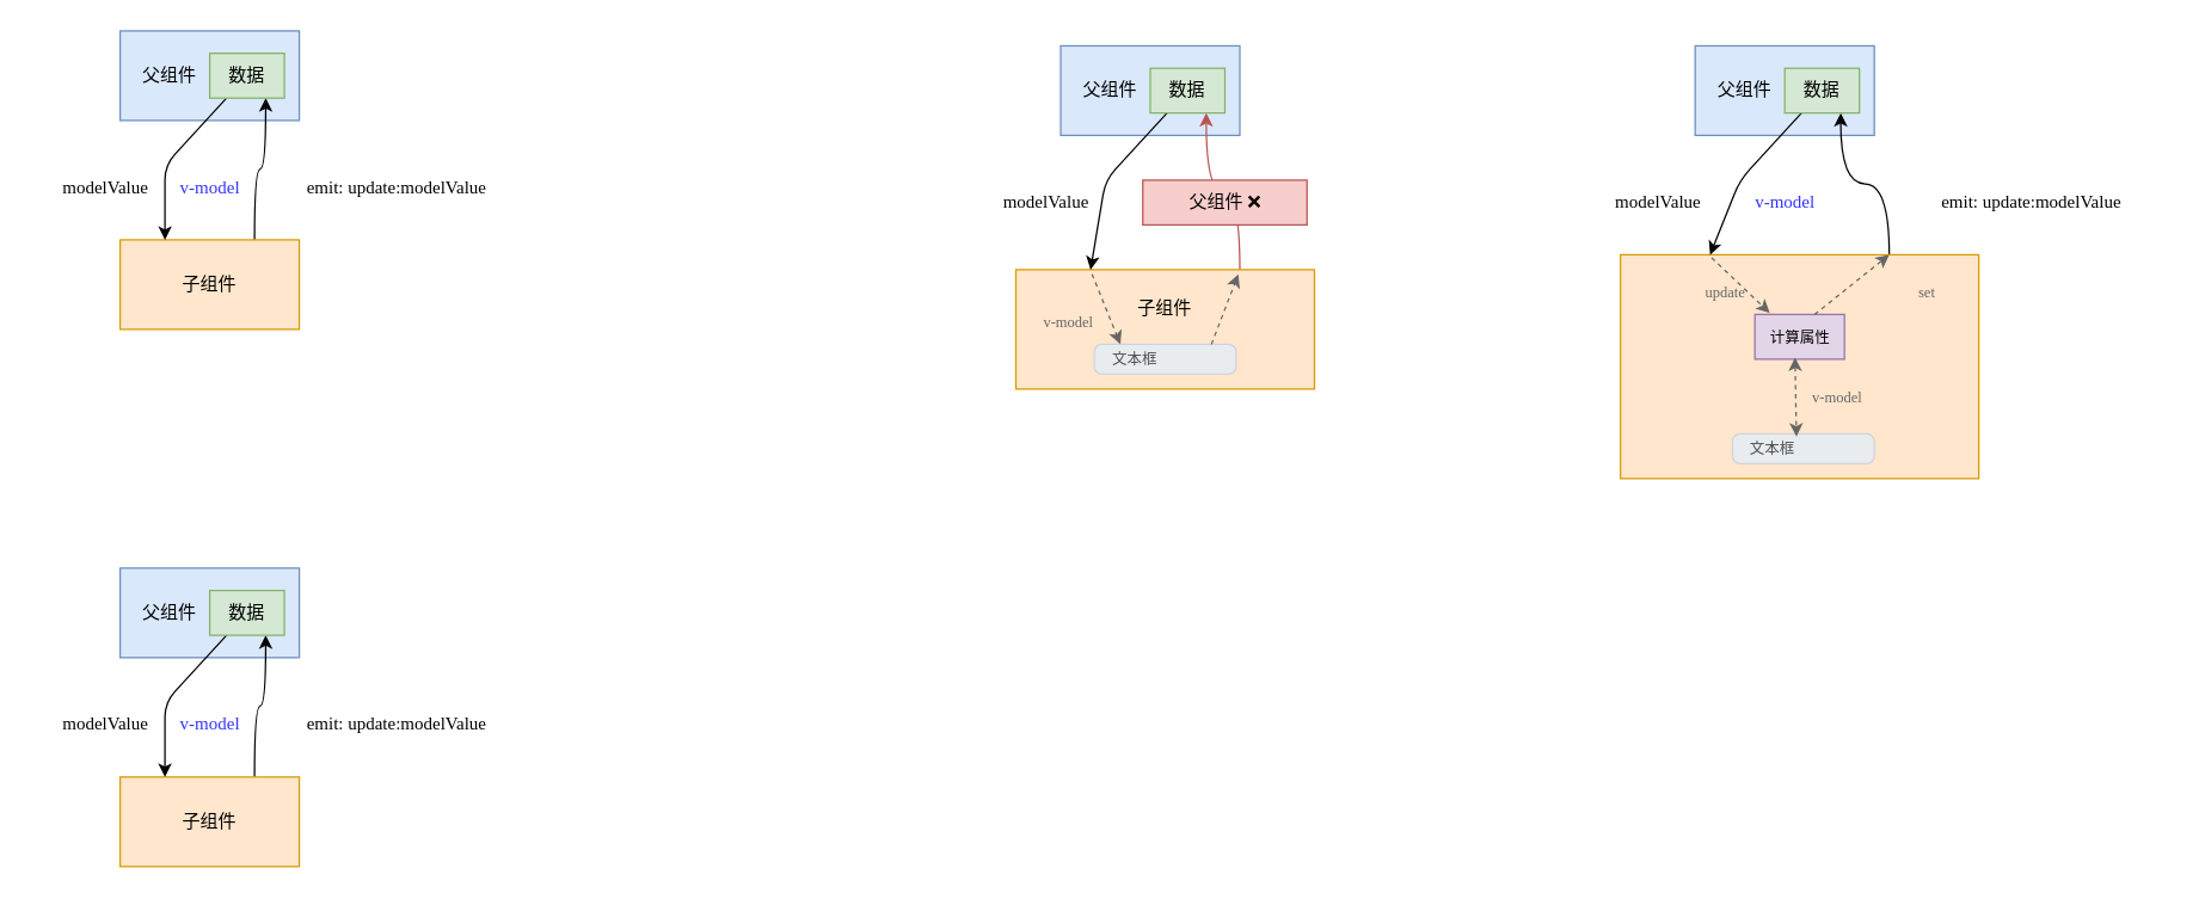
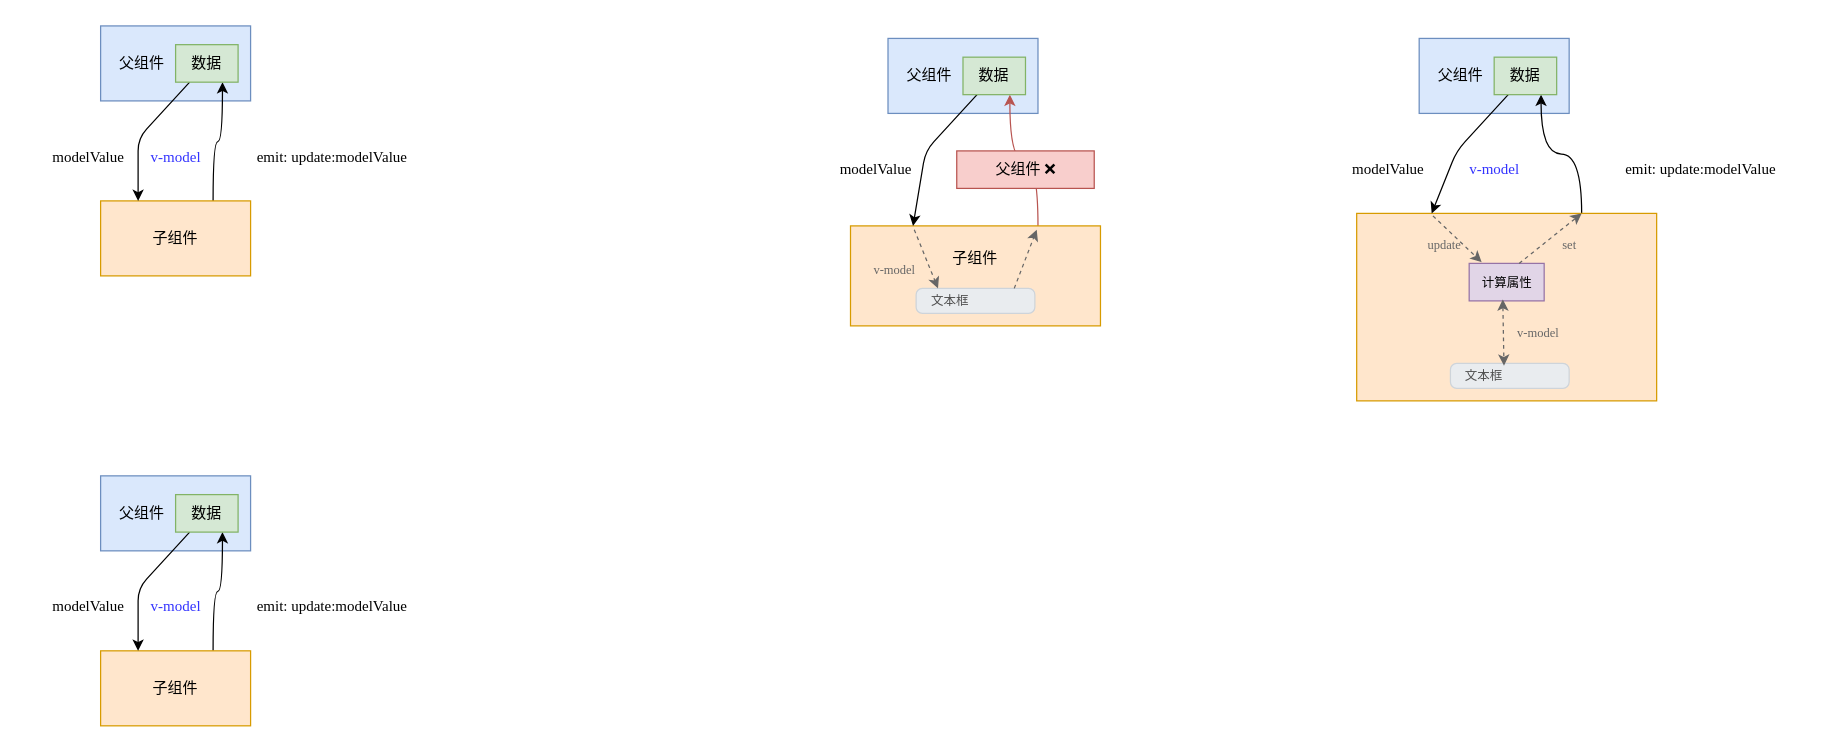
  <mxCell id="0" />
  <mxCell id="1" parent="0" />
  <mxCell id="2" value="父组件&amp;nbsp; &amp;nbsp; &amp;nbsp; &amp;nbsp; &amp;nbsp; &amp;nbsp; &amp;nbsp; &amp;nbsp;&amp;nbsp;" style="rounded=0;whiteSpace=wrap;html=1;fillColor=#dae8fc;strokeColor=#6c8ebf;" parent="1" vertex="1"><mxGeometry x="80" y="380" width="120" height="60" as="geometry" /></mxCell>
  <mxCell id="3" style="edgeStyle=orthogonalEdgeStyle;curved=1;html=1;exitX=0.75;exitY=0;exitDx=0;exitDy=0;entryX=0.75;entryY=1;entryDx=0;entryDy=0;" parent="1" source="4" target="6" edge="1"><mxGeometry relative="1" as="geometry" /></mxCell>
  <mxCell id="4" value="子组件" style="rounded=0;whiteSpace=wrap;html=1;fillColor=#ffe6cc;strokeColor=#d79b00;" parent="1" vertex="1"><mxGeometry x="80" y="520" width="120" height="60" as="geometry" /></mxCell>
  <mxCell id="5" style="edgeStyle=none;html=1;entryX=0.25;entryY=0;entryDx=0;entryDy=0;" parent="1" source="6" target="4" edge="1"><mxGeometry relative="1" as="geometry"><Array as="points"><mxPoint x="110" y="470" /></Array></mxGeometry></mxCell>
  <mxCell id="6" value="数据" style="rounded=0;whiteSpace=wrap;html=1;fillColor=#d5e8d4;strokeColor=#82b366;" parent="1" vertex="1"><mxGeometry x="140" y="395" width="50" height="30" as="geometry" /></mxCell>
  <mxCell id="7" value="modelValue" style="text;html=1;align=center;verticalAlign=middle;resizable=0;points=[];autosize=1;strokeColor=none;fillColor=none;fontFamily=Roboto Mono;" parent="1" vertex="1"><mxGeometry x="20" y="470" width="100" height="30" as="geometry" /></mxCell>
  <mxCell id="8" value="emit: update:modelValue" style="text;html=1;align=center;verticalAlign=middle;resizable=0;points=[];autosize=1;strokeColor=none;fillColor=none;fontFamily=Roboto Mono;" parent="1" vertex="1"><mxGeometry x="170" y="470" width="190" height="30" as="geometry" /></mxCell>
  <mxCell id="9" value="v-model" style="text;html=1;align=center;verticalAlign=middle;resizable=0;points=[];autosize=1;strokeColor=none;fillColor=none;fontSize=12;fontFamily=Roboto Mono;fontColor=#3333FF;" parent="1" vertex="1"><mxGeometry x="105" y="470" width="70" height="30" as="geometry" /></mxCell>
  <mxCell id="10" value="父组件&amp;nbsp; &amp;nbsp; &amp;nbsp; &amp;nbsp; &amp;nbsp; &amp;nbsp; &amp;nbsp; &amp;nbsp;&amp;nbsp;" style="rounded=0;whiteSpace=wrap;html=1;fillColor=#dae8fc;strokeColor=#6c8ebf;" parent="1" vertex="1"><mxGeometry x="710" y="30" width="120" height="60" as="geometry" /></mxCell>
  <mxCell id="11" style="edgeStyle=orthogonalEdgeStyle;curved=1;html=1;exitX=0.75;exitY=0;exitDx=0;exitDy=0;entryX=0.75;entryY=1;entryDx=0;entryDy=0;fontFamily=Roboto Mono;fontSize=12;fontColor=#3333FF;fillColor=#f8cecc;strokeColor=#b85450;" parent="1" source="13" target="15" edge="1"><mxGeometry relative="1" as="geometry" /></mxCell>
  <mxCell id="12" style="html=1;exitX=0.25;exitY=0;exitDx=0;exitDy=0;entryX=0.165;entryY=-0.237;entryDx=0;entryDy=0;entryPerimeter=0;fontFamily=Roboto Mono;fontSize=10;fontColor=#3333FF;" parent="1" source="13" target="18" edge="1"><mxGeometry relative="1" as="geometry" /></mxCell>
  <mxCell id="13" value="子组件&lt;br&gt;&lt;br&gt;&lt;br&gt;" style="rounded=0;whiteSpace=wrap;html=1;fillColor=#ffe6cc;strokeColor=#d79b00;" parent="1" vertex="1"><mxGeometry x="680" y="180" width="200" height="80" as="geometry" /></mxCell>
  <mxCell id="14" style="edgeStyle=none;html=1;entryX=0.25;entryY=0;entryDx=0;entryDy=0;" parent="1" source="15" target="13" edge="1"><mxGeometry relative="1" as="geometry"><Array as="points"><mxPoint x="740" y="120" /></Array></mxGeometry></mxCell>
  <mxCell id="15" value="数据" style="rounded=0;whiteSpace=wrap;html=1;fillColor=#d5e8d4;strokeColor=#82b366;" parent="1" vertex="1"><mxGeometry x="770" y="45" width="50" height="30" as="geometry" /></mxCell>
  <mxCell id="16" value="modelValue" style="text;html=1;align=center;verticalAlign=middle;resizable=0;points=[];autosize=1;strokeColor=none;fillColor=none;fontFamily=Roboto Mono;" parent="1" vertex="1"><mxGeometry x="650" y="120" width="100" height="30" as="geometry" /></mxCell>
  <mxCell id="17" value="父组件 ❌" style="text;html=1;align=center;verticalAlign=middle;resizable=0;points=[];autosize=1;strokeColor=#b85450;fillColor=#f8cecc;fontSize=12;fontFamily=Roboto Mono;" parent="1" vertex="1"><mxGeometry x="765" y="120" width="110" height="30" as="geometry" /></mxCell>
  <mxCell id="18" value="文本框" style="html=1;shadow=0;dashed=0;shape=mxgraph.bootstrap.rrect;rSize=5;strokeColor=#CED4DA;strokeWidth=1;fillColor=#E9ECEF;fontColor=#505050;whiteSpace=wrap;align=left;verticalAlign=middle;spacingLeft=10;fontSize=10;fontFamily=Roboto Mono;" parent="1" vertex="1"><mxGeometry x="732.5" y="230" width="95" height="20" as="geometry" /></mxCell>
  <mxCell id="19" value="" style="endArrow=classic;html=1;fontFamily=Roboto Mono;fontSize=10;fontColor=#3333FF;dashed=1;strokeColor=#666666;" parent="1" edge="1"><mxGeometry width="50" height="50" relative="1" as="geometry"><mxPoint x="731" y="183" as="sourcePoint" /><mxPoint x="750" y="230" as="targetPoint" /></mxGeometry></mxCell>
  <mxCell id="20" value="v-model" style="text;html=1;align=center;verticalAlign=middle;resizable=0;points=[];autosize=1;strokeColor=none;fillColor=none;fontSize=10;fontFamily=Roboto Mono;fontColor=#666666;" parent="1" vertex="1"><mxGeometry x="680" y="200" width="70" height="30" as="geometry" /></mxCell>
  <mxCell id="21" value="" style="endArrow=classic;html=1;dashed=1;strokeColor=#666666;fontFamily=Roboto Mono;fontSize=10;fontColor=#666666;" parent="1" edge="1"><mxGeometry width="50" height="50" relative="1" as="geometry"><mxPoint x="811" y="230" as="sourcePoint" /><mxPoint x="829" y="183" as="targetPoint" /></mxGeometry></mxCell>
  <mxCell id="22" value="父组件&amp;nbsp; &amp;nbsp; &amp;nbsp; &amp;nbsp; &amp;nbsp; &amp;nbsp; &amp;nbsp; &amp;nbsp;&amp;nbsp;" style="rounded=0;whiteSpace=wrap;html=1;fillColor=#dae8fc;strokeColor=#6c8ebf;" parent="1" vertex="1"><mxGeometry x="1135" y="30" width="120" height="60" as="geometry" /></mxCell>
  <mxCell id="23" style="edgeStyle=orthogonalEdgeStyle;curved=1;html=1;exitX=0.75;exitY=0;exitDx=0;exitDy=0;entryX=0.75;entryY=1;entryDx=0;entryDy=0;" parent="1" source="24" target="26" edge="1"><mxGeometry relative="1" as="geometry" /></mxCell>
  <mxCell id="24" value="" style="rounded=0;whiteSpace=wrap;html=1;fillColor=#ffe6cc;strokeColor=#d79b00;" parent="1" vertex="1"><mxGeometry x="1085" y="170" width="240" height="150" as="geometry" /></mxCell>
  <mxCell id="25" style="edgeStyle=none;html=1;entryX=0.25;entryY=0;entryDx=0;entryDy=0;" parent="1" source="26" target="24" edge="1"><mxGeometry relative="1" as="geometry"><Array as="points"><mxPoint x="1165" y="120" /></Array></mxGeometry></mxCell>
  <mxCell id="26" value="数据" style="rounded=0;whiteSpace=wrap;html=1;fillColor=#d5e8d4;strokeColor=#82b366;" parent="1" vertex="1"><mxGeometry x="1195" y="45" width="50" height="30" as="geometry" /></mxCell>
  <mxCell id="27" value="modelValue" style="text;html=1;align=center;verticalAlign=middle;resizable=0;points=[];autosize=1;strokeColor=none;fillColor=none;fontFamily=Roboto Mono;" parent="1" vertex="1"><mxGeometry x="1060" y="120" width="100" height="30" as="geometry" /></mxCell>
  <mxCell id="28" value="emit: update:modelValue" style="text;html=1;align=center;verticalAlign=middle;resizable=0;points=[];autosize=1;strokeColor=none;fillColor=none;fontFamily=Roboto Mono;" parent="1" vertex="1"><mxGeometry x="1265" y="120" width="190" height="30" as="geometry" /></mxCell>
  <mxCell id="29" value="v-model" style="text;html=1;align=center;verticalAlign=middle;resizable=0;points=[];autosize=1;strokeColor=none;fillColor=none;fontSize=12;fontFamily=Roboto Mono;fontColor=#3333FF;" parent="1" vertex="1"><mxGeometry x="1160" y="120" width="70" height="30" as="geometry" /></mxCell>
  <mxCell id="30" value="文本框" style="html=1;shadow=0;dashed=0;shape=mxgraph.bootstrap.rrect;rSize=5;strokeColor=#CED4DA;strokeWidth=1;fillColor=#E9ECEF;fontColor=#505050;whiteSpace=wrap;align=left;verticalAlign=middle;spacingLeft=10;fontSize=10;fontFamily=Roboto Mono;" parent="1" vertex="1"><mxGeometry x="1160" y="290" width="95" height="20" as="geometry" /></mxCell>
  <mxCell id="31" value="计算属性" style="text;html=1;align=center;verticalAlign=middle;resizable=0;points=[];autosize=1;strokeColor=#9673a6;fillColor=#e1d5e7;fontSize=10;fontFamily=Roboto Mono;" parent="1" vertex="1"><mxGeometry x="1175" y="210" width="60" height="30" as="geometry" /></mxCell>
  <mxCell id="32" value="" style="endArrow=classic;html=1;dashed=1;strokeColor=#666666;fontFamily=Roboto Mono;fontSize=10;fontColor=#666666;" parent="1" edge="1"><mxGeometry width="50" height="50" relative="1" as="geometry"><mxPoint x="1146" y="172" as="sourcePoint" /><mxPoint x="1185" y="209" as="targetPoint" /></mxGeometry></mxCell>
  <mxCell id="33" value="update" style="text;html=1;align=center;verticalAlign=middle;resizable=0;points=[];autosize=1;strokeColor=none;fillColor=none;fontSize=10;fontFamily=Roboto Mono;fontColor=#666666;" parent="1" vertex="1"><mxGeometry x="1135" y="180" width="40" height="30" as="geometry" /></mxCell>
  <mxCell id="34" value="" style="endArrow=classic;html=1;dashed=1;strokeColor=#666666;fontFamily=Roboto Mono;fontSize=10;fontColor=#666666;entryX=0.75;entryY=0;entryDx=0;entryDy=0;" parent="1" target="24" edge="1"><mxGeometry width="50" height="50" relative="1" as="geometry"><mxPoint x="1215" y="210" as="sourcePoint" /><mxPoint x="1265" y="160" as="targetPoint" /></mxGeometry></mxCell>
- <mxCell id="35" value="set" style="text;html=1;align=center;verticalAlign=middle;resizable=0;points=[];autosize=1;strokeColor=none;fillColor=none;fontSize=10;fontFamily=Roboto Mono;fontColor=#666666;" parent="1" vertex="1"><mxGeometry x="1270" y="180" width="40" height="30" as="geometry" /></mxCell>
+ <mxCell id="35" value="set" style="text;html=1;align=center;verticalAlign=middle;resizable=0;points=[];autosize=1;strokeColor=none;fillColor=none;fontSize=10;fontFamily=Roboto Mono;fontColor=#666666;" parent="1" vertex="1"><mxGeometry x="1235" y="180" width="40" height="30" as="geometry" /></mxCell>
  <mxCell id="36" value="" style="endArrow=classic;html=1;dashed=1;strokeColor=#666666;fontFamily=Roboto Mono;fontSize=10;fontColor=#666666;startArrow=classic;startFill=1;entryX=0.451;entryY=0.093;entryDx=0;entryDy=0;entryPerimeter=0;exitX=0.448;exitY=0.962;exitDx=0;exitDy=0;exitPerimeter=0;" parent="1" source="31" target="30" edge="1"><mxGeometry width="50" height="50" relative="1" as="geometry"><mxPoint x="1194" y="241" as="sourcePoint" /><mxPoint x="1186" y="290" as="targetPoint" /></mxGeometry></mxCell>
  <mxCell id="37" value="v-model" style="text;html=1;align=center;verticalAlign=middle;resizable=0;points=[];autosize=1;strokeColor=none;fillColor=none;fontSize=10;fontFamily=Roboto Mono;fontColor=#666666;" parent="1" vertex="1"><mxGeometry x="1195" y="250" width="70" height="30" as="geometry" /></mxCell>
  <mxCell id="38" value="父组件&amp;nbsp; &amp;nbsp; &amp;nbsp; &amp;nbsp; &amp;nbsp; &amp;nbsp; &amp;nbsp; &amp;nbsp;&amp;nbsp;" style="rounded=0;whiteSpace=wrap;html=1;fillColor=#dae8fc;strokeColor=#6c8ebf;" vertex="1" parent="1"><mxGeometry x="80" y="20" width="120" height="60" as="geometry" /></mxCell>
  <mxCell id="39" style="edgeStyle=orthogonalEdgeStyle;curved=1;html=1;exitX=0.75;exitY=0;exitDx=0;exitDy=0;entryX=0.75;entryY=1;entryDx=0;entryDy=0;" edge="1" parent="1" source="40" target="42"><mxGeometry relative="1" as="geometry" /></mxCell>
  <mxCell id="40" value="子组件" style="rounded=0;whiteSpace=wrap;html=1;fillColor=#ffe6cc;strokeColor=#d79b00;" vertex="1" parent="1"><mxGeometry x="80" y="160" width="120" height="60" as="geometry" /></mxCell>
  <mxCell id="41" style="edgeStyle=none;html=1;entryX=0.25;entryY=0;entryDx=0;entryDy=0;" edge="1" parent="1" source="42" target="40"><mxGeometry relative="1" as="geometry"><Array as="points"><mxPoint x="110" y="110" /></Array></mxGeometry></mxCell>
  <mxCell id="42" value="数据" style="rounded=0;whiteSpace=wrap;html=1;fillColor=#d5e8d4;strokeColor=#82b366;" vertex="1" parent="1"><mxGeometry x="140" y="35" width="50" height="30" as="geometry" /></mxCell>
  <mxCell id="43" value="modelValue" style="text;html=1;align=center;verticalAlign=middle;resizable=0;points=[];autosize=1;strokeColor=none;fillColor=none;fontFamily=Roboto Mono;" vertex="1" parent="1"><mxGeometry x="20" y="110" width="100" height="30" as="geometry" /></mxCell>
  <mxCell id="44" value="emit: update:modelValue" style="text;html=1;align=center;verticalAlign=middle;resizable=0;points=[];autosize=1;strokeColor=none;fillColor=none;fontFamily=Roboto Mono;" vertex="1" parent="1"><mxGeometry x="170" y="110" width="190" height="30" as="geometry" /></mxCell>
  <mxCell id="45" value="v-model" style="text;html=1;align=center;verticalAlign=middle;resizable=0;points=[];autosize=1;strokeColor=none;fillColor=none;fontSize=12;fontFamily=Roboto Mono;fontColor=#3333FF;" vertex="1" parent="1"><mxGeometry x="105" y="110" width="70" height="30" as="geometry" /></mxCell>
